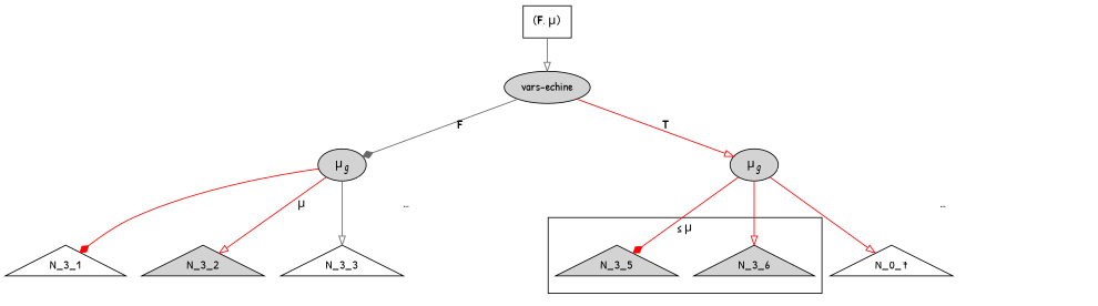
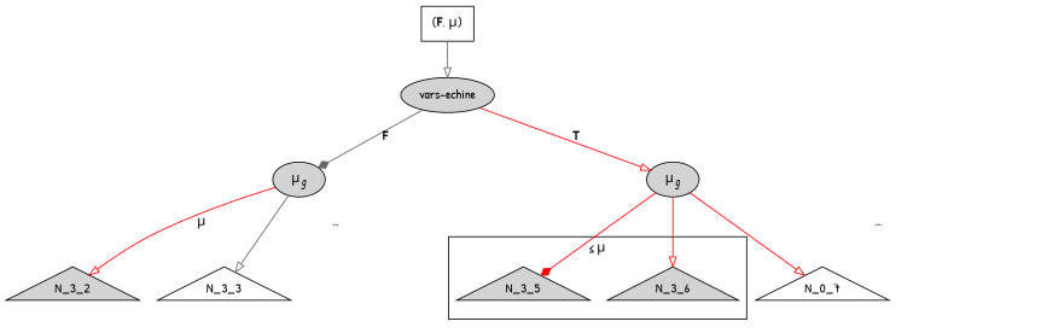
  digraph {
    fontname="Patrick Hand"
    node [fontname="Patrick Hand" shape=triangle style=filled]
    edge [arrowhead=onormal color=red fontname="Patrick Hand"]
    N_3_5
    N_3_6
    n3 [label=<(<b>F</b>, µ)> shape=record style=""]
    n4 [label="vars-echine" shape=""]
    n5 [label=<µ<sub><i>g</i></sub>> shape=""]
    n6 [label=<µ<sub><i>g</i></sub>> shape=""]
-   N_3_1 [style=""]
    N_3_2
    N_3_3 [style=""]
    N_3_4 [style=invisible]
    n11 [label=N_0_7 style=""]
    N_3_8 [style=invisible]
    subgraph cluster_1 {
      label="≤ µ"
      N_3_5
      N_3_6
    }
    n3 -> n4 [color=gray40]
    n4 -> n5 [arrowhead=diamond color=gray40 label=<<b>F</b>>]
    n4 -> n6 [label=<<b>T</b>>]
-   n5 -> N_3_1 [arrowhead=diamond]
    n5 -> N_3_2 [label="µ"]
    n5 -> N_3_3 [color=gray40]
    n5 -> N_3_4 [arrowhead=none color=white label="…"]
    n6 -> N_3_5 [arrowhead=diamond]
    n6 -> N_3_6
    n6 -> n11
    n6 -> N_3_8 [arrowhead=none color=white label="…"]
  }
